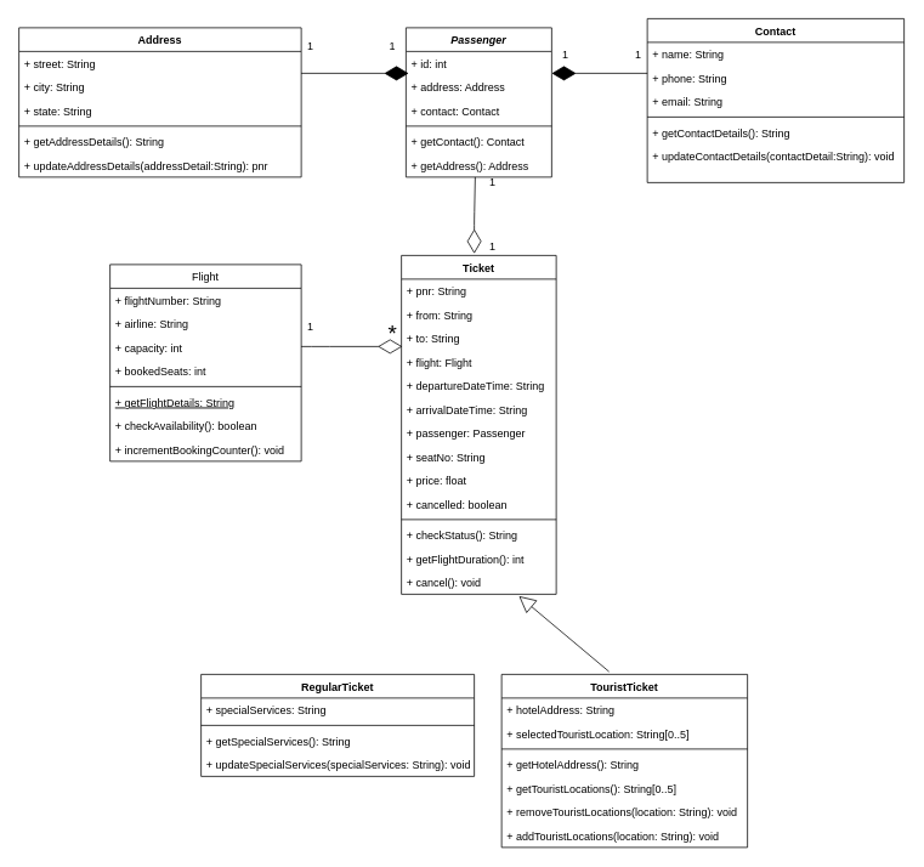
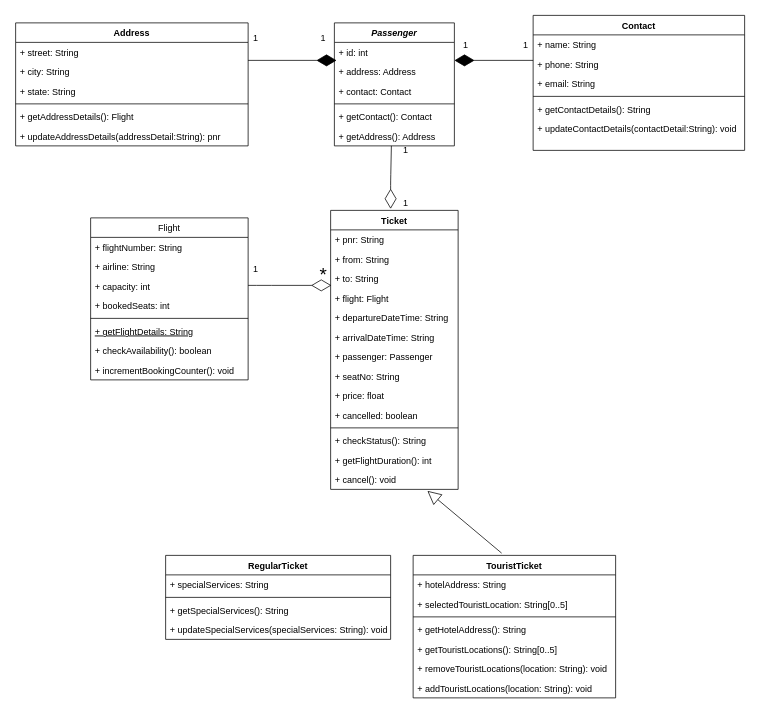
  <mxCell id="0" />
  <mxCell id="1" parent="0" />
  <mxCell id="2" value="Passenger" style="swimlane;fontStyle=3;align=center;verticalAlign=top;childLayout=stackLayout;horizontal=1;startSize=26;horizontalStack=0;resizeParent=1;resizeLast=0;collapsible=1;marginBottom=0;rounded=0;shadow=0;strokeWidth=1;" parent="1" vertex="1"><mxGeometry x="445" y="30" width="160" height="164" as="geometry"><mxRectangle x="230" y="140" width="160" height="26" as="alternateBounds" /></mxGeometry></mxCell>
  <mxCell id="3" value="+ id: int" style="text;align=left;verticalAlign=top;spacingLeft=4;spacingRight=4;overflow=hidden;rotatable=0;points=[[0,0.5],[1,0.5]];portConstraint=eastwest;" parent="2" vertex="1"><mxGeometry y="26" width="160" height="26" as="geometry" /></mxCell>
  <mxCell id="4" value="+ address: Address" style="text;align=left;verticalAlign=top;spacingLeft=4;spacingRight=4;overflow=hidden;rotatable=0;points=[[0,0.5],[1,0.5]];portConstraint=eastwest;rounded=0;shadow=0;html=0;" parent="2" vertex="1"><mxGeometry y="52" width="160" height="26" as="geometry" /></mxCell>
  <mxCell id="5" value="+ contact: Contact" style="text;align=left;verticalAlign=top;spacingLeft=4;spacingRight=4;overflow=hidden;rotatable=0;points=[[0,0.5],[1,0.5]];portConstraint=eastwest;rounded=0;shadow=0;html=0;" parent="2" vertex="1"><mxGeometry y="78" width="160" height="26" as="geometry" /></mxCell>
  <mxCell id="6" value="" style="line;html=1;strokeWidth=1;align=left;verticalAlign=middle;spacingTop=-1;spacingLeft=3;spacingRight=3;rotatable=0;labelPosition=right;points=[];portConstraint=eastwest;" parent="2" vertex="1"><mxGeometry y="104" width="160" height="8" as="geometry" /></mxCell>
  <mxCell id="7" value="+ getContact(): Contact" style="text;align=left;verticalAlign=top;spacingLeft=4;spacingRight=4;overflow=hidden;rotatable=0;points=[[0,0.5],[1,0.5]];portConstraint=eastwest;" parent="2" vertex="1"><mxGeometry y="112" width="160" height="26" as="geometry" /></mxCell>
  <mxCell id="8" value="+ getAddress(): Address" style="text;align=left;verticalAlign=top;spacingLeft=4;spacingRight=4;overflow=hidden;rotatable=0;points=[[0,0.5],[1,0.5]];portConstraint=eastwest;" parent="2" vertex="1"><mxGeometry y="138" width="160" height="26" as="geometry" /></mxCell>
  <mxCell id="9" value="Flight" style="swimlane;fontStyle=0;align=center;verticalAlign=top;childLayout=stackLayout;horizontal=1;startSize=26;horizontalStack=0;resizeParent=1;resizeLast=0;collapsible=1;marginBottom=0;rounded=0;shadow=0;strokeWidth=1;" parent="1" vertex="1"><mxGeometry x="120" y="290" width="210" height="216" as="geometry"><mxRectangle x="130" y="380" width="160" height="26" as="alternateBounds" /></mxGeometry></mxCell>
  <mxCell id="10" value="+ flightNumber: String" style="text;align=left;verticalAlign=top;spacingLeft=4;spacingRight=4;overflow=hidden;rotatable=0;points=[[0,0.5],[1,0.5]];portConstraint=eastwest;" parent="9" vertex="1"><mxGeometry y="26" width="210" height="26" as="geometry" /></mxCell>
  <mxCell id="11" value="+ airline: String" style="text;align=left;verticalAlign=top;spacingLeft=4;spacingRight=4;overflow=hidden;rotatable=0;points=[[0,0.5],[1,0.5]];portConstraint=eastwest;rounded=0;shadow=0;html=0;" parent="9" vertex="1"><mxGeometry y="52" width="210" height="26" as="geometry" /></mxCell>
  <mxCell id="12" value="+ capacity: int" style="text;align=left;verticalAlign=top;spacingLeft=4;spacingRight=4;overflow=hidden;rotatable=0;points=[[0,0.5],[1,0.5]];portConstraint=eastwest;rounded=0;shadow=0;html=0;" parent="9" vertex="1"><mxGeometry y="78" width="210" height="26" as="geometry" /></mxCell>
  <mxCell id="13" value="+ bookedSeats: int" style="text;align=left;verticalAlign=top;spacingLeft=4;spacingRight=4;overflow=hidden;rotatable=0;points=[[0,0.5],[1,0.5]];portConstraint=eastwest;rounded=0;shadow=0;html=0;" parent="9" vertex="1"><mxGeometry y="104" width="210" height="26" as="geometry" /></mxCell>
  <mxCell id="14" value="" style="line;html=1;strokeWidth=1;align=left;verticalAlign=middle;spacingTop=-1;spacingLeft=3;spacingRight=3;rotatable=0;labelPosition=right;points=[];portConstraint=eastwest;" parent="9" vertex="1"><mxGeometry y="130" width="210" height="8" as="geometry" /></mxCell>
  <mxCell id="15" value="+ getFlightDetails: String" style="text;align=left;verticalAlign=top;spacingLeft=4;spacingRight=4;overflow=hidden;rotatable=0;points=[[0,0.5],[1,0.5]];portConstraint=eastwest;fontStyle=4" parent="9" vertex="1"><mxGeometry y="138" width="210" height="26" as="geometry" /></mxCell>
  <mxCell id="16" value="+ checkAvailability(): boolean" style="text;align=left;verticalAlign=top;spacingLeft=4;spacingRight=4;overflow=hidden;rotatable=0;points=[[0,0.5],[1,0.5]];portConstraint=eastwest;" parent="9" vertex="1"><mxGeometry y="164" width="210" height="26" as="geometry" /></mxCell>
  <mxCell id="17" value="+ incrementBookingCounter(): void" style="text;align=left;verticalAlign=top;spacingLeft=4;spacingRight=4;overflow=hidden;rotatable=0;points=[[0,0.5],[1,0.5]];portConstraint=eastwest;" parent="9" vertex="1"><mxGeometry y="190" width="210" height="26" as="geometry" /></mxCell>
  <mxCell id="18" value="Contact" style="swimlane;fontStyle=1;align=center;verticalAlign=top;childLayout=stackLayout;horizontal=1;startSize=26;horizontalStack=0;resizeParent=1;resizeLast=0;collapsible=1;marginBottom=0;rounded=0;shadow=0;strokeWidth=1;" parent="1" vertex="1"><mxGeometry x="710" y="20" width="282" height="180" as="geometry"><mxRectangle x="550" y="140" width="160" height="26" as="alternateBounds" /></mxGeometry></mxCell>
  <mxCell id="19" value="+ name: String" style="text;align=left;verticalAlign=top;spacingLeft=4;spacingRight=4;overflow=hidden;rotatable=0;points=[[0,0.5],[1,0.5]];portConstraint=eastwest;" parent="18" vertex="1"><mxGeometry y="26" width="282" height="26" as="geometry" /></mxCell>
  <mxCell id="20" value="+ phone: String" style="text;align=left;verticalAlign=top;spacingLeft=4;spacingRight=4;overflow=hidden;rotatable=0;points=[[0,0.5],[1,0.5]];portConstraint=eastwest;rounded=0;shadow=0;html=0;" parent="18" vertex="1"><mxGeometry y="52" width="282" height="26" as="geometry" /></mxCell>
  <mxCell id="21" value="+ email: String" style="text;align=left;verticalAlign=top;spacingLeft=4;spacingRight=4;overflow=hidden;rotatable=0;points=[[0,0.5],[1,0.5]];portConstraint=eastwest;rounded=0;shadow=0;html=0;" parent="18" vertex="1"><mxGeometry y="78" width="282" height="26" as="geometry" /></mxCell>
  <mxCell id="22" value="" style="line;html=1;strokeWidth=1;align=left;verticalAlign=middle;spacingTop=-1;spacingLeft=3;spacingRight=3;rotatable=0;labelPosition=right;points=[];portConstraint=eastwest;" parent="18" vertex="1"><mxGeometry y="104" width="282" height="8" as="geometry" /></mxCell>
  <mxCell id="23" value="+ getContactDetails(): String" style="text;align=left;verticalAlign=top;spacingLeft=4;spacingRight=4;overflow=hidden;rotatable=0;points=[[0,0.5],[1,0.5]];portConstraint=eastwest;" parent="18" vertex="1"><mxGeometry y="112" width="282" height="26" as="geometry" /></mxCell>
  <mxCell id="24" value="+ updateContactDetails(contactDetail:String): void" style="text;align=left;verticalAlign=top;spacingLeft=4;spacingRight=4;overflow=hidden;rotatable=0;points=[[0,0.5],[1,0.5]];portConstraint=eastwest;" parent="18" vertex="1"><mxGeometry y="138" width="282" height="26" as="geometry" /></mxCell>
  <mxCell id="25" value="Ticket" style="swimlane;fontStyle=1;align=center;verticalAlign=top;childLayout=stackLayout;horizontal=1;startSize=26;horizontalStack=0;resizeParent=1;resizeParentMax=0;resizeLast=0;collapsible=1;marginBottom=0;" parent="1" vertex="1"><mxGeometry x="440" y="280" width="170" height="372" as="geometry" /></mxCell>
  <mxCell id="26" value="+ pnr: String" style="text;strokeColor=none;fillColor=none;align=left;verticalAlign=top;spacingLeft=4;spacingRight=4;overflow=hidden;rotatable=0;points=[[0,0.5],[1,0.5]];portConstraint=eastwest;" parent="25" vertex="1"><mxGeometry y="26" width="170" height="26" as="geometry" /></mxCell>
  <mxCell id="27" value="+ from: String" style="text;strokeColor=none;fillColor=none;align=left;verticalAlign=top;spacingLeft=4;spacingRight=4;overflow=hidden;rotatable=0;points=[[0,0.5],[1,0.5]];portConstraint=eastwest;" parent="25" vertex="1"><mxGeometry y="52" width="170" height="26" as="geometry" /></mxCell>
  <mxCell id="28" value="+ to: String" style="text;strokeColor=none;fillColor=none;align=left;verticalAlign=top;spacingLeft=4;spacingRight=4;overflow=hidden;rotatable=0;points=[[0,0.5],[1,0.5]];portConstraint=eastwest;" parent="25" vertex="1"><mxGeometry y="78" width="170" height="26" as="geometry" /></mxCell>
  <mxCell id="29" value="+ flight: Flight" style="text;strokeColor=none;fillColor=none;align=left;verticalAlign=top;spacingLeft=4;spacingRight=4;overflow=hidden;rotatable=0;points=[[0,0.5],[1,0.5]];portConstraint=eastwest;" parent="25" vertex="1"><mxGeometry y="104" width="170" height="26" as="geometry" /></mxCell>
  <mxCell id="30" value="+ departureDateTime: String" style="text;strokeColor=none;fillColor=none;align=left;verticalAlign=top;spacingLeft=4;spacingRight=4;overflow=hidden;rotatable=0;points=[[0,0.5],[1,0.5]];portConstraint=eastwest;" parent="25" vertex="1"><mxGeometry y="130" width="170" height="26" as="geometry" /></mxCell>
  <mxCell id="31" value="+ arrivalDateTime: String" style="text;strokeColor=none;fillColor=none;align=left;verticalAlign=top;spacingLeft=4;spacingRight=4;overflow=hidden;rotatable=0;points=[[0,0.5],[1,0.5]];portConstraint=eastwest;" parent="25" vertex="1"><mxGeometry y="156" width="170" height="26" as="geometry" /></mxCell>
  <mxCell id="32" value="+ passenger: Passenger" style="text;strokeColor=none;fillColor=none;align=left;verticalAlign=top;spacingLeft=4;spacingRight=4;overflow=hidden;rotatable=0;points=[[0,0.5],[1,0.5]];portConstraint=eastwest;" parent="25" vertex="1"><mxGeometry y="182" width="170" height="26" as="geometry" /></mxCell>
  <mxCell id="33" value="+ seatNo: String" style="text;strokeColor=none;fillColor=none;align=left;verticalAlign=top;spacingLeft=4;spacingRight=4;overflow=hidden;rotatable=0;points=[[0,0.5],[1,0.5]];portConstraint=eastwest;" parent="25" vertex="1"><mxGeometry y="208" width="170" height="26" as="geometry" /></mxCell>
  <mxCell id="34" value="+ price: float" style="text;strokeColor=none;fillColor=none;align=left;verticalAlign=top;spacingLeft=4;spacingRight=4;overflow=hidden;rotatable=0;points=[[0,0.5],[1,0.5]];portConstraint=eastwest;" parent="25" vertex="1"><mxGeometry y="234" width="170" height="26" as="geometry" /></mxCell>
  <mxCell id="35" value="+ cancelled: boolean" style="text;strokeColor=none;fillColor=none;align=left;verticalAlign=top;spacingLeft=4;spacingRight=4;overflow=hidden;rotatable=0;points=[[0,0.5],[1,0.5]];portConstraint=eastwest;" parent="25" vertex="1"><mxGeometry y="260" width="170" height="26" as="geometry" /></mxCell>
  <mxCell id="36" value="" style="line;strokeWidth=1;fillColor=none;align=left;verticalAlign=middle;spacingTop=-1;spacingLeft=3;spacingRight=3;rotatable=0;labelPosition=right;points=[];portConstraint=eastwest;" parent="25" vertex="1"><mxGeometry y="286" width="170" height="8" as="geometry" /></mxCell>
  <mxCell id="37" value="+ checkStatus(): String" style="text;strokeColor=none;fillColor=none;align=left;verticalAlign=top;spacingLeft=4;spacingRight=4;overflow=hidden;rotatable=0;points=[[0,0.5],[1,0.5]];portConstraint=eastwest;" parent="25" vertex="1"><mxGeometry y="294" width="170" height="26" as="geometry" /></mxCell>
  <mxCell id="38" value="+ getFlightDuration(): int" style="text;strokeColor=none;fillColor=none;align=left;verticalAlign=top;spacingLeft=4;spacingRight=4;overflow=hidden;rotatable=0;points=[[0,0.5],[1,0.5]];portConstraint=eastwest;" parent="25" vertex="1"><mxGeometry y="320" width="170" height="26" as="geometry" /></mxCell>
  <mxCell id="39" value="+ cancel(): void" style="text;strokeColor=none;fillColor=none;align=left;verticalAlign=top;spacingLeft=4;spacingRight=4;overflow=hidden;rotatable=0;points=[[0,0.5],[1,0.5]];portConstraint=eastwest;" parent="25" vertex="1"><mxGeometry y="346" width="170" height="26" as="geometry" /></mxCell>
  <mxCell id="40" value="Address" style="swimlane;fontStyle=1;align=center;verticalAlign=top;childLayout=stackLayout;horizontal=1;startSize=26;horizontalStack=0;resizeParent=1;resizeParentMax=0;resizeLast=0;collapsible=1;marginBottom=0;" parent="1" vertex="1"><mxGeometry x="20" y="30" width="310" height="164" as="geometry" /></mxCell>
  <mxCell id="41" value="+ street: String" style="text;strokeColor=none;fillColor=none;align=left;verticalAlign=top;spacingLeft=4;spacingRight=4;overflow=hidden;rotatable=0;points=[[0,0.5],[1,0.5]];portConstraint=eastwest;" parent="40" vertex="1"><mxGeometry y="26" width="310" height="26" as="geometry" /></mxCell>
  <mxCell id="42" value="+ city: String" style="text;strokeColor=none;fillColor=none;align=left;verticalAlign=top;spacingLeft=4;spacingRight=4;overflow=hidden;rotatable=0;points=[[0,0.5],[1,0.5]];portConstraint=eastwest;" parent="40" vertex="1"><mxGeometry y="52" width="310" height="26" as="geometry" /></mxCell>
  <mxCell id="43" value="+ state: String" style="text;strokeColor=none;fillColor=none;align=left;verticalAlign=top;spacingLeft=4;spacingRight=4;overflow=hidden;rotatable=0;points=[[0,0.5],[1,0.5]];portConstraint=eastwest;" parent="40" vertex="1"><mxGeometry y="78" width="310" height="26" as="geometry" /></mxCell>
  <mxCell id="44" value="" style="line;strokeWidth=1;fillColor=none;align=left;verticalAlign=middle;spacingTop=-1;spacingLeft=3;spacingRight=3;rotatable=0;labelPosition=right;points=[];portConstraint=eastwest;" parent="40" vertex="1"><mxGeometry y="104" width="310" height="8" as="geometry" /></mxCell>
- <mxCell id="45" value="+ getAddressDetails(): String" style="text;strokeColor=none;fillColor=none;align=left;verticalAlign=top;spacingLeft=4;spacingRight=4;overflow=hidden;rotatable=0;points=[[0,0.5],[1,0.5]];portConstraint=eastwest;" parent="40" vertex="1"><mxGeometry y="112" width="310" height="26" as="geometry" /></mxCell>
+ <mxCell id="45" value="+ getAddressDetails(): Flight" style="text;strokeColor=none;fillColor=none;align=left;verticalAlign=top;spacingLeft=4;spacingRight=4;overflow=hidden;rotatable=0;points=[[0,0.5],[1,0.5]];portConstraint=eastwest;" parent="40" vertex="1"><mxGeometry y="112" width="310" height="26" as="geometry" /></mxCell>
  <mxCell id="46" value="+ updateAddressDetails(addressDetail:String): pnr" style="text;strokeColor=none;fillColor=none;align=left;verticalAlign=top;spacingLeft=4;spacingRight=4;overflow=hidden;rotatable=0;points=[[0,0.5],[1,0.5]];portConstraint=eastwest;" parent="40" vertex="1"><mxGeometry y="138" width="310" height="26" as="geometry" /></mxCell>
  <mxCell id="47" value="RegularTicket" style="swimlane;fontStyle=1;align=center;verticalAlign=top;childLayout=stackLayout;horizontal=1;startSize=26;horizontalStack=0;resizeParent=1;resizeParentMax=0;resizeLast=0;collapsible=1;marginBottom=0;" parent="1" vertex="1"><mxGeometry x="220" y="740" width="300" height="112" as="geometry" /></mxCell>
  <mxCell id="48" value="+ specialServices: String" style="text;strokeColor=none;fillColor=none;align=left;verticalAlign=top;spacingLeft=4;spacingRight=4;overflow=hidden;rotatable=0;points=[[0,0.5],[1,0.5]];portConstraint=eastwest;" parent="47" vertex="1"><mxGeometry y="26" width="300" height="26" as="geometry" /></mxCell>
  <mxCell id="49" value="" style="line;strokeWidth=1;fillColor=none;align=left;verticalAlign=middle;spacingTop=-1;spacingLeft=3;spacingRight=3;rotatable=0;labelPosition=right;points=[];portConstraint=eastwest;" parent="47" vertex="1"><mxGeometry y="52" width="300" height="8" as="geometry" /></mxCell>
  <mxCell id="50" value="+ getSpecialServices(): String" style="text;strokeColor=none;fillColor=none;align=left;verticalAlign=top;spacingLeft=4;spacingRight=4;overflow=hidden;rotatable=0;points=[[0,0.5],[1,0.5]];portConstraint=eastwest;" parent="47" vertex="1"><mxGeometry y="60" width="300" height="26" as="geometry" /></mxCell>
  <mxCell id="51" value="+ updateSpecialServices(specialServices: String): void" style="text;strokeColor=none;fillColor=none;align=left;verticalAlign=top;spacingLeft=4;spacingRight=4;overflow=hidden;rotatable=0;points=[[0,0.5],[1,0.5]];portConstraint=eastwest;" parent="47" vertex="1"><mxGeometry y="86" width="300" height="26" as="geometry" /></mxCell>
  <mxCell id="52" value="TouristTicket" style="swimlane;fontStyle=1;align=center;verticalAlign=top;childLayout=stackLayout;horizontal=1;startSize=26;horizontalStack=0;resizeParent=1;resizeParentMax=0;resizeLast=0;collapsible=1;marginBottom=0;" parent="1" vertex="1"><mxGeometry x="550" y="740" width="270" height="190" as="geometry" /></mxCell>
  <mxCell id="53" value="+ hotelAddress: String" style="text;strokeColor=none;fillColor=none;align=left;verticalAlign=top;spacingLeft=4;spacingRight=4;overflow=hidden;rotatable=0;points=[[0,0.5],[1,0.5]];portConstraint=eastwest;" parent="52" vertex="1"><mxGeometry y="26" width="270" height="26" as="geometry" /></mxCell>
  <mxCell id="54" value="+ selectedTouristLocation: String[0..5]" style="text;strokeColor=none;fillColor=none;align=left;verticalAlign=top;spacingLeft=4;spacingRight=4;overflow=hidden;rotatable=0;points=[[0,0.5],[1,0.5]];portConstraint=eastwest;" parent="52" vertex="1"><mxGeometry y="52" width="270" height="26" as="geometry" /></mxCell>
  <mxCell id="55" value="" style="line;strokeWidth=1;fillColor=none;align=left;verticalAlign=middle;spacingTop=-1;spacingLeft=3;spacingRight=3;rotatable=0;labelPosition=right;points=[];portConstraint=eastwest;" parent="52" vertex="1"><mxGeometry y="78" width="270" height="8" as="geometry" /></mxCell>
  <mxCell id="56" value="+ getHotelAddress(): String" style="text;strokeColor=none;fillColor=none;align=left;verticalAlign=top;spacingLeft=4;spacingRight=4;overflow=hidden;rotatable=0;points=[[0,0.5],[1,0.5]];portConstraint=eastwest;" parent="52" vertex="1"><mxGeometry y="86" width="270" height="26" as="geometry" /></mxCell>
  <mxCell id="57" value="+ getTouristLocations(): String[0..5]" style="text;strokeColor=none;fillColor=none;align=left;verticalAlign=top;spacingLeft=4;spacingRight=4;overflow=hidden;rotatable=0;points=[[0,0.5],[1,0.5]];portConstraint=eastwest;" parent="52" vertex="1"><mxGeometry y="112" width="270" height="26" as="geometry" /></mxCell>
  <mxCell id="58" value="+ removeTouristLocations(location: String): void" style="text;strokeColor=none;fillColor=none;align=left;verticalAlign=top;spacingLeft=4;spacingRight=4;overflow=hidden;rotatable=0;points=[[0,0.5],[1,0.5]];portConstraint=eastwest;" parent="52" vertex="1"><mxGeometry y="138" width="270" height="26" as="geometry" /></mxCell>
  <mxCell id="59" value="+ addTouristLocations(location: String): void" style="text;strokeColor=none;fillColor=none;align=left;verticalAlign=top;spacingLeft=4;spacingRight=4;overflow=hidden;rotatable=0;points=[[0,0.5],[1,0.5]];portConstraint=eastwest;" parent="52" vertex="1"><mxGeometry y="164" width="270" height="26" as="geometry" /></mxCell>
  <mxCell id="60" value="" style="endArrow=block;endSize=16;endFill=0;html=1;entryX=0.759;entryY=1.077;entryDx=0;entryDy=0;entryPerimeter=0;" parent="1" target="39" edge="1"><mxGeometry width="160" relative="1" as="geometry"><mxPoint x="668" y="737" as="sourcePoint" /><mxPoint x="620" y="680" as="targetPoint" /></mxGeometry></mxCell>
  <mxCell id="61" value="" style="endArrow=diamondThin;endFill=0;endSize=24;html=1;" parent="1" edge="1"><mxGeometry width="160" relative="1" as="geometry"><mxPoint x="330" y="380" as="sourcePoint" /><mxPoint x="441" y="380" as="targetPoint" /><Array as="points"><mxPoint x="351" y="380" /></Array></mxGeometry></mxCell>
  <mxCell id="62" value="1" style="text;html=1;align=center;verticalAlign=middle;resizable=0;points=[];autosize=1;" parent="1" vertex="1"><mxGeometry x="330" y="349" width="20" height="20" as="geometry" /></mxCell>
  <mxCell id="63" value="&lt;font style=&quot;font-size: 25px&quot;&gt;*&lt;/font&gt;" style="text;html=1;align=center;verticalAlign=middle;resizable=0;points=[];autosize=1;" parent="1" vertex="1"><mxGeometry x="415" y="355" width="30" height="20" as="geometry" /></mxCell>
  <mxCell id="64" value="" style="endArrow=diamondThin;endFill=1;endSize=24;html=1;" parent="1" edge="1"><mxGeometry width="160" relative="1" as="geometry"><mxPoint x="330" y="80" as="sourcePoint" /><mxPoint x="448" y="80" as="targetPoint" /></mxGeometry></mxCell>
  <mxCell id="65" value="1" style="text;html=1;align=center;verticalAlign=middle;resizable=0;points=[];autosize=1;" parent="1" vertex="1"><mxGeometry x="330" y="40" width="20" height="20" as="geometry" /></mxCell>
  <mxCell id="66" value="1" style="text;html=1;align=center;verticalAlign=middle;resizable=0;points=[];autosize=1;" parent="1" vertex="1"><mxGeometry x="420" y="40" width="20" height="20" as="geometry" /></mxCell>
  <mxCell id="67" value="" style="endArrow=diamondThin;endFill=1;endSize=24;html=1;" parent="1" edge="1"><mxGeometry width="160" relative="1" as="geometry"><mxPoint x="710" y="80" as="sourcePoint" /><mxPoint x="605" y="80" as="targetPoint" /></mxGeometry></mxCell>
  <mxCell id="68" value="1" style="text;html=1;align=center;verticalAlign=middle;resizable=0;points=[];autosize=1;" parent="1" vertex="1"><mxGeometry x="610" y="50" width="20" height="20" as="geometry" /></mxCell>
  <mxCell id="69" value="1" style="text;html=1;align=center;verticalAlign=middle;resizable=0;points=[];autosize=1;" parent="1" vertex="1"><mxGeometry x="690" y="50" width="20" height="20" as="geometry" /></mxCell>
  <mxCell id="70" value="" style="endArrow=diamondThin;endFill=0;endSize=24;html=1;exitX=0.475;exitY=1;exitDx=0;exitDy=0;exitPerimeter=0;" parent="1" source="8" edge="1"><mxGeometry width="160" relative="1" as="geometry"><mxPoint x="520" y="200" as="sourcePoint" /><mxPoint x="520" y="278" as="targetPoint" /><Array as="points"><mxPoint x="520" y="242" /></Array></mxGeometry></mxCell>
  <mxCell id="71" value="1" style="text;html=1;align=center;verticalAlign=middle;resizable=0;points=[];autosize=1;" parent="1" vertex="1"><mxGeometry x="530" y="190" width="20" height="20" as="geometry" /></mxCell>
  <mxCell id="72" value="1" style="text;html=1;align=center;verticalAlign=middle;resizable=0;points=[];autosize=1;" parent="1" vertex="1"><mxGeometry x="530" y="260" width="20" height="20" as="geometry" /></mxCell>
